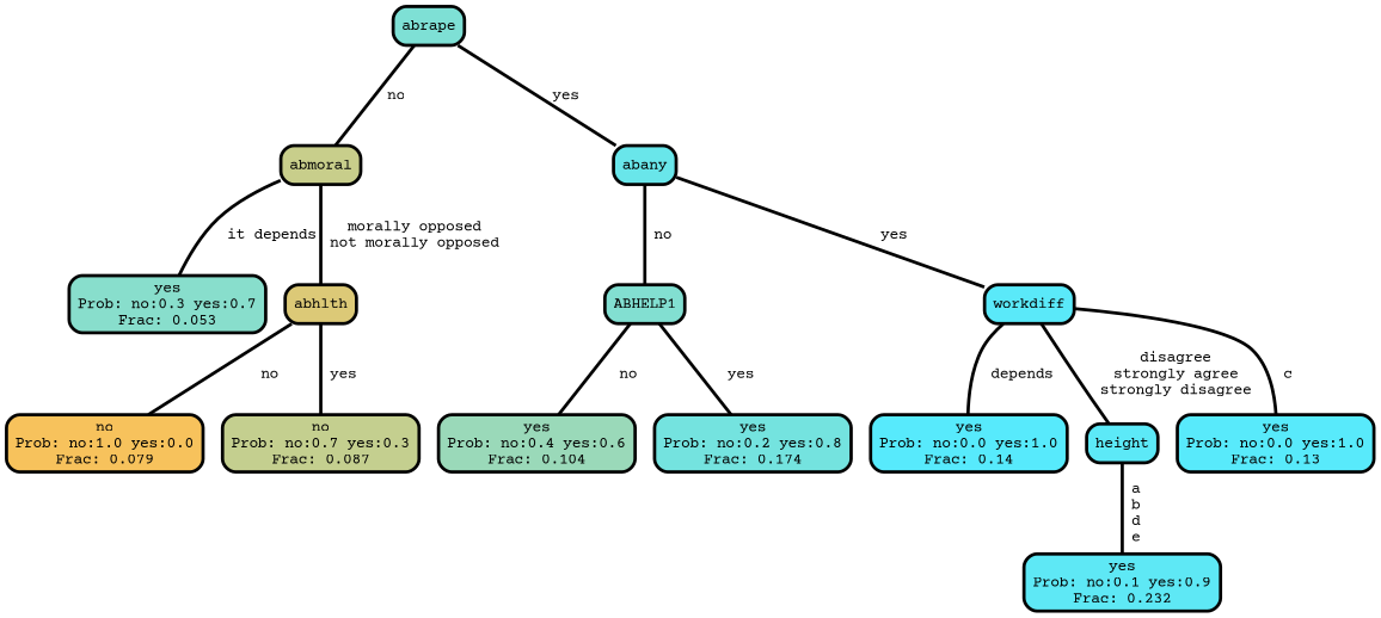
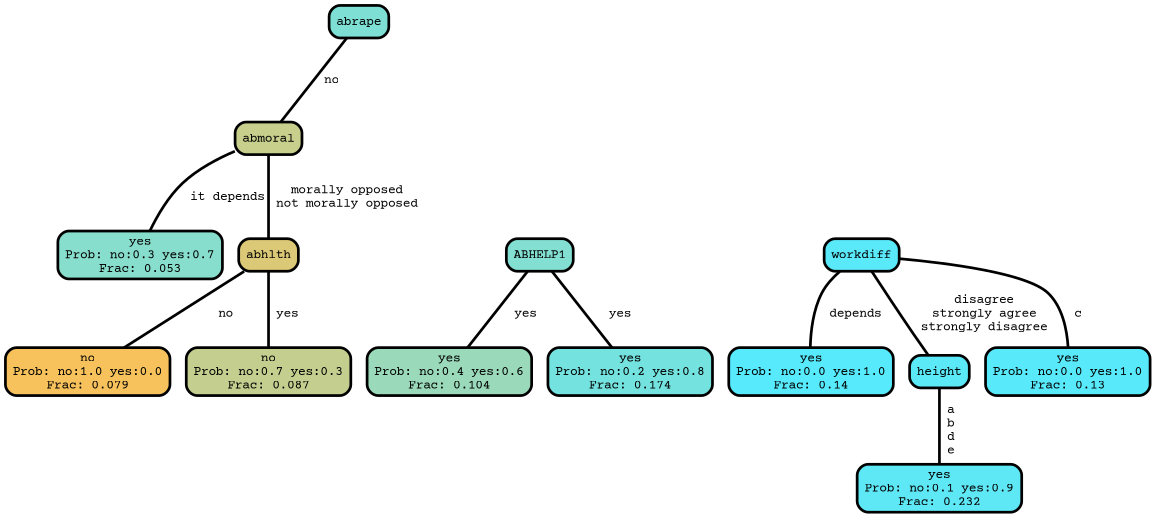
  graph {
    fontname="Courier Prime"
    ranksep="0 equally"
    splines=straight
    node [color=black fontcolor=black fontname="Courier Prime" penwidth=3 shape=box style="filled, rounded"]
    edge [color=black fontname="Courier Prime" penwidth=3]
    n1 [fillcolor="#88decc" label="yes\nProb: no:0.3 yes:0.7\nFrac: 0.053"]
    n2 [fillcolor="#c8ce8b" label=abmoral]
    n3 [fillcolor="#dcc977" label=abhlth]
    n4 [fillcolor="#f7c25c" label="no\nProb: no:1.0 yes:0.0\nFrac: 0.079"]
    n5 [fillcolor="#c4cf8f" label="no\nProb: no:0.7 yes:0.3\nFrac: 0.087"]
    n6 [fillcolor="#7ee0d5" label=abrape]
-   n7 [fillcolor="#69e6ea" label=abany]
    n8 [fillcolor="#82dfd1" label=ABHELP1]
    n9 [fillcolor="#5ae9f9" label=workdiff]
    n10 [fillcolor="#9ad9b9" label="yes\nProb: no:0.4 yes:0.6\nFrac: 0.104"]
    n11 [fillcolor="#74e3df" label="yes\nProb: no:0.2 yes:0.8\nFrac: 0.174"]
    n12 [fillcolor="#57eafc" label="yes\nProb: no:0.0 yes:1.0\nFrac: 0.14"]
    n13 [fillcolor="#5ce9f7" label=height]
    n14 [fillcolor="#58eafb" label="yes\nProb: no:0.0 yes:1.0\nFrac: 0.13"]
    n15 [fillcolor="#5ee8f5" label="yes\nProb: no:0.1 yes:0.9\nFrac: 0.232"]
    subgraph sub_1 {
      rank=same
    }
    n2 -- n1 [label=" it depends"]
    n2 -- n3 [label=" morally opposed\n not morally opposed"]
    n3 -- n4 [label=" no"]
    n3 -- n5 [label=" yes"]
    n6 -- n2 [label=" no"]
-   n6 -- n7 [label=" yes"]
-   n7 -- n8 [label=" no"]
-   n7 -- n9 [label=" yes"]
-   n8 -- n10 [label=" no"]
+   n8 -- n10 [label=" yes"]
    n8 -- n11 [label=" yes"]
    n9 -- n12 [label=" depends"]
    n9 -- n13 [label=" disagree\n strongly agree\n strongly disagree"]
    n9 -- n14 [label=" c"]
    n13 -- n15 [label=" a\n b\n d\n e"]
  }
